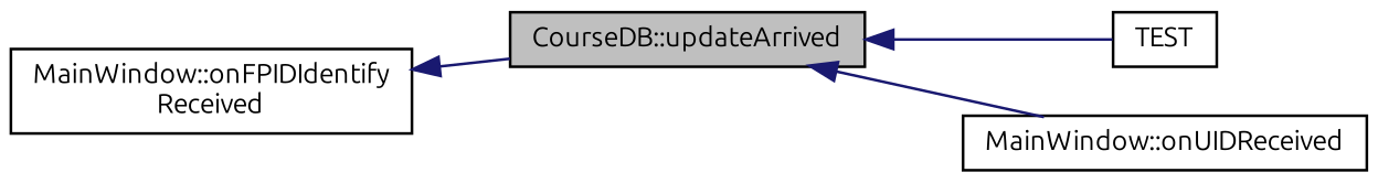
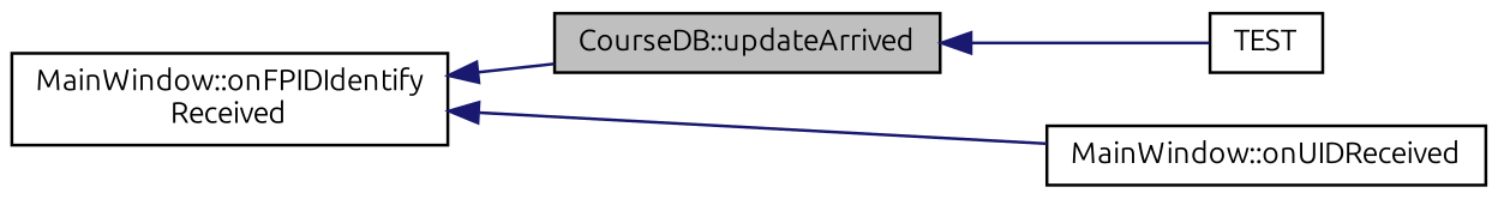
  digraph {
    fontname=Ubuntu
    rankdir=LR
    node [color=black fillcolor=white fontname=Ubuntu fontsize=10 shape=record style=filled]
    edge [color=midnightblue dir=back fontname=Ubuntu fontsize=10 labelfontname=Helvetica labelfontsize=10 style=solid]
    n1 [fillcolor=grey75 fontcolor=black height=0.2 label="CourseDB::updateArrived" width=0.4]
    n2 [height=0.2 label=TEST width=0.4]
    n3 [height=0.2 label="MainWindow::onUIDReceived" width=0.4]
    n4 [height=0.2 label="MainWindow::onFPIDIdentify\lReceived" width=0.4]
    n1 -> n2
-   n1 -> n3
+   n4 -> n3
    n4 -> n1
  }
